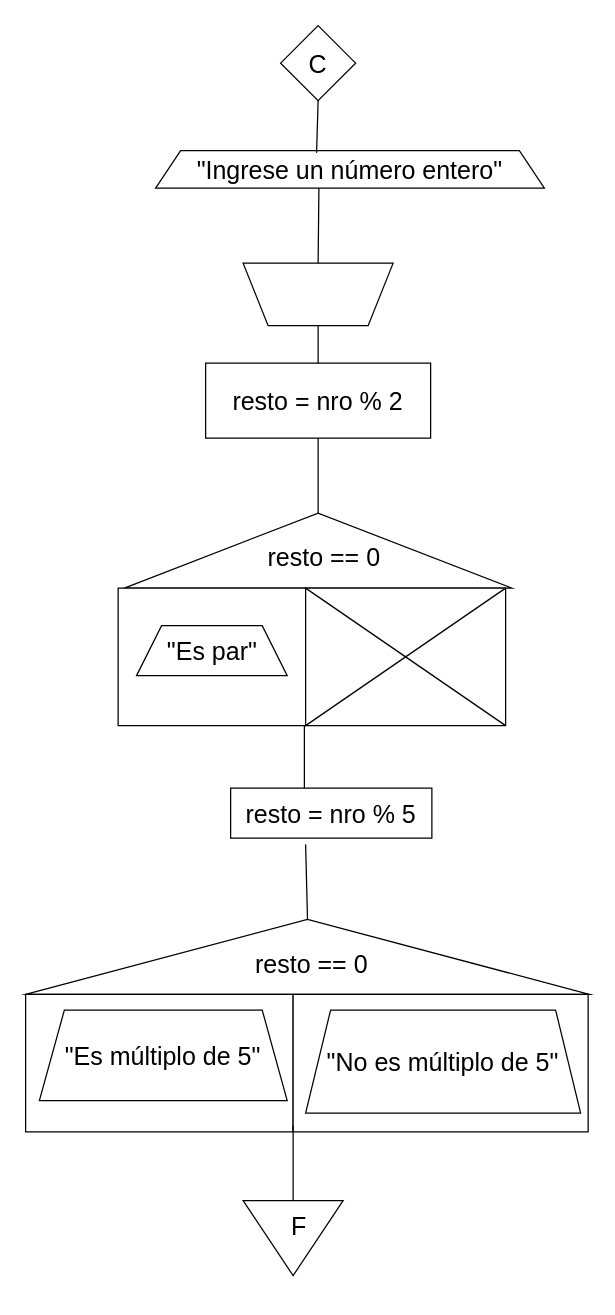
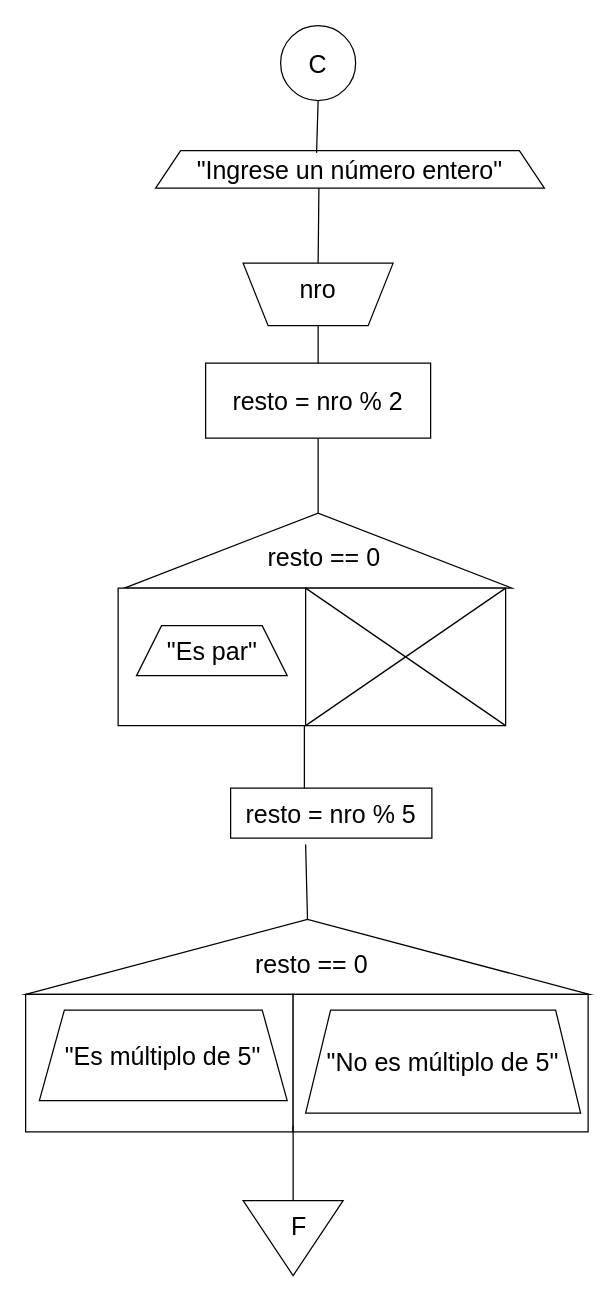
  <mxCell id="0" />
  <mxCell id="1" parent="0" />
- <mxCell id="2" value="&lt;font style=&quot;font-size: 20px&quot;&gt;C&lt;/font&gt;" style="rhombus;whiteSpace=wrap;html=1;aspect=fixed;" vertex="1" parent="1"><mxGeometry x="224" y="20" width="60" height="60" as="geometry" /></mxCell>
+ <mxCell id="2" value="&lt;font style=&quot;font-size: 20px&quot;&gt;C&lt;/font&gt;" style="ellipse;whiteSpace=wrap;html=1;aspect=fixed;" vertex="1" parent="1"><mxGeometry x="224" y="20" width="60" height="60" as="geometry" /></mxCell>
  <mxCell id="3" value="&lt;font style=&quot;font-size: 20px&quot;&gt;&quot;Ingrese un número entero&quot;&lt;/font&gt;" style="shape=trapezoid;perimeter=trapezoidPerimeter;whiteSpace=wrap;html=1;fixedSize=1;" vertex="1" parent="1"><mxGeometry x="124" y="120" width="311" height="30" as="geometry" /></mxCell>
  <mxCell id="4" value="" style="endArrow=none;html=1;entryX=0.5;entryY=1;entryDx=0;entryDy=0;exitX=0.414;exitY=0.06;exitDx=0;exitDy=0;exitPerimeter=0;" edge="1" parent="1" source="3" target="2"><mxGeometry width="50" height="50" relative="1" as="geometry"><mxPoint x="484" y="300" as="sourcePoint" /><mxPoint x="534" y="250" as="targetPoint" /></mxGeometry></mxCell>
  <mxCell id="5" value="" style="shape=trapezoid;perimeter=trapezoidPerimeter;whiteSpace=wrap;html=1;fixedSize=1;rotation=-180;" vertex="1" parent="1"><mxGeometry x="194" y="210" width="120" height="50" as="geometry" /></mxCell>
+ <mxCell id="6" value="&lt;font style=&quot;font-size: 20px&quot;&gt;nro&lt;/font&gt;" style="text;html=1;strokeColor=none;fillColor=none;align=center;verticalAlign=middle;whiteSpace=wrap;rounded=0;" vertex="1" parent="1"><mxGeometry x="234" y="220" width="40" height="20" as="geometry" /></mxCell>
  <mxCell id="7" value="" style="endArrow=none;html=1;entryX=0.5;entryY=1;entryDx=0;entryDy=0;exitX=0.5;exitY=1;exitDx=0;exitDy=0;" edge="1" parent="1" source="5"><mxGeometry width="50" height="50" relative="1" as="geometry"><mxPoint x="253.374" y="191.8" as="sourcePoint" /><mxPoint x="254.62" y="150" as="targetPoint" /></mxGeometry></mxCell>
  <mxCell id="8" value="&lt;font style=&quot;font-size: 20px&quot;&gt;resto = nro % 2&lt;/font&gt;" style="rounded=0;whiteSpace=wrap;html=1;" vertex="1" parent="1"><mxGeometry x="164" y="290" width="180" height="60" as="geometry" /></mxCell>
  <mxCell id="9" value="" style="endArrow=none;html=1;exitX=0.5;exitY=0;exitDx=0;exitDy=0;entryX=0.5;entryY=0;entryDx=0;entryDy=0;" edge="1" parent="1" source="8" target="5"><mxGeometry width="50" height="50" relative="1" as="geometry"><mxPoint x="494" y="290" as="sourcePoint" /><mxPoint x="544" y="240" as="targetPoint" /></mxGeometry></mxCell>
  <mxCell id="10" value="" style="triangle;whiteSpace=wrap;html=1;rotation=-90;" vertex="1" parent="1"><mxGeometry x="224" y="285" width="60" height="310" as="geometry" /></mxCell>
  <mxCell id="11" value="&lt;font style=&quot;font-size: 20px&quot;&gt;resto == 0&lt;/font&gt;" style="text;html=1;strokeColor=none;fillColor=none;align=center;verticalAlign=middle;whiteSpace=wrap;rounded=0;" vertex="1" parent="1"><mxGeometry x="194" y="435" width="130" height="20" as="geometry" /></mxCell>
  <mxCell id="12" value="" style="endArrow=none;html=1;exitX=1;exitY=0.5;exitDx=0;exitDy=0;entryX=0.5;entryY=1;entryDx=0;entryDy=0;" edge="1" parent="1" source="10" target="8"><mxGeometry width="50" height="50" relative="1" as="geometry"><mxPoint x="494" y="360" as="sourcePoint" /><mxPoint x="544" y="310" as="targetPoint" /></mxGeometry></mxCell>
  <mxCell id="13" value="" style="rounded=0;whiteSpace=wrap;html=1;" vertex="1" parent="1"><mxGeometry x="94" y="470" width="150" height="110" as="geometry" /></mxCell>
  <mxCell id="14" value="" style="rounded=0;whiteSpace=wrap;html=1;" vertex="1" parent="1"><mxGeometry x="244" y="470" width="160" height="110" as="geometry" /></mxCell>
  <mxCell id="15" value="&lt;font style=&quot;font-size: 20px&quot;&gt;&quot;Es par&quot;&lt;/font&gt;" style="shape=trapezoid;perimeter=trapezoidPerimeter;whiteSpace=wrap;html=1;fixedSize=1;" vertex="1" parent="1"><mxGeometry x="108.75" y="500" width="120.5" height="40" as="geometry" /></mxCell>
  <mxCell id="16" value="" style="endArrow=none;html=1;exitX=0;exitY=1;exitDx=0;exitDy=0;entryX=1;entryY=0;entryDx=0;entryDy=0;" edge="1" parent="1" source="14" target="14"><mxGeometry width="50" height="50" relative="1" as="geometry"><mxPoint x="334" y="390" as="sourcePoint" /><mxPoint x="384" y="340" as="targetPoint" /></mxGeometry></mxCell>
  <mxCell id="17" value="" style="endArrow=none;html=1;entryX=1;entryY=1;entryDx=0;entryDy=0;" edge="1" parent="1" target="14"><mxGeometry width="50" height="50" relative="1" as="geometry"><mxPoint x="244" y="470" as="sourcePoint" /><mxPoint x="414" y="480" as="targetPoint" /></mxGeometry></mxCell>
  <mxCell id="18" value="&lt;font style=&quot;font-size: 20px&quot;&gt;resto = nro % 5&lt;/font&gt;" style="rounded=0;whiteSpace=wrap;html=1;" vertex="1" parent="1"><mxGeometry x="184" y="630" width="161" height="40" as="geometry" /></mxCell>
  <mxCell id="19" value="" style="endArrow=none;html=1;entryX=0.5;entryY=1;entryDx=0;entryDy=0;" edge="1" parent="1"><mxGeometry width="50" height="50" relative="1" as="geometry"><mxPoint x="243" y="630" as="sourcePoint" /><mxPoint x="243" y="580" as="targetPoint" /></mxGeometry></mxCell>
  <mxCell id="20" value="" style="triangle;whiteSpace=wrap;html=1;rotation=-90;" vertex="1" parent="1"><mxGeometry x="215.5" y="539.5" width="60" height="451" as="geometry" /></mxCell>
  <mxCell id="21" value="&lt;font style=&quot;font-size: 20px&quot;&gt;resto == 0&lt;/font&gt;" style="text;html=1;strokeColor=none;fillColor=none;align=center;verticalAlign=middle;whiteSpace=wrap;rounded=0;" vertex="1" parent="1"><mxGeometry x="184" y="760" width="130" height="20" as="geometry" /></mxCell>
  <mxCell id="22" value="" style="endArrow=none;html=1;exitX=1;exitY=0.5;exitDx=0;exitDy=0;entryX=0.5;entryY=1;entryDx=0;entryDy=0;" edge="1" parent="1" source="20"><mxGeometry width="50" height="50" relative="1" as="geometry"><mxPoint x="484" y="685" as="sourcePoint" /><mxPoint x="244" y="675" as="targetPoint" /></mxGeometry></mxCell>
  <mxCell id="23" value="" style="rounded=0;whiteSpace=wrap;html=1;" vertex="1" parent="1"><mxGeometry x="20" y="795" width="214" height="110" as="geometry" /></mxCell>
  <mxCell id="24" value="" style="rounded=0;whiteSpace=wrap;html=1;" vertex="1" parent="1"><mxGeometry x="234" y="795" width="236" height="110" as="geometry" /></mxCell>
  <mxCell id="25" value="&lt;font style=&quot;font-size: 20px&quot;&gt;&quot;Es múltiplo de 5&quot;&lt;/font&gt;" style="shape=trapezoid;perimeter=trapezoidPerimeter;whiteSpace=wrap;html=1;fixedSize=1;" vertex="1" parent="1"><mxGeometry x="31" y="807.5" width="198.25" height="72.5" as="geometry" /></mxCell>
  <mxCell id="26" value="&lt;font style=&quot;font-size: 20px&quot;&gt;&quot;No es múltiplo de 5&quot;&lt;/font&gt;" style="shape=trapezoid;perimeter=trapezoidPerimeter;whiteSpace=wrap;html=1;fixedSize=1;" vertex="1" parent="1"><mxGeometry x="244" y="807.5" width="220" height="82.5" as="geometry" /></mxCell>
  <mxCell id="27" value="" style="triangle;whiteSpace=wrap;html=1;rotation=90;" vertex="1" parent="1"><mxGeometry x="204" y="950" width="60" height="80" as="geometry" /></mxCell>
  <mxCell id="28" value="&lt;font style=&quot;font-size: 20px&quot;&gt;F&lt;/font&gt;" style="text;html=1;strokeColor=none;fillColor=none;align=center;verticalAlign=middle;whiteSpace=wrap;rounded=0;" vertex="1" parent="1"><mxGeometry x="219" y="970" width="40" height="20" as="geometry" /></mxCell>
  <mxCell id="29" value="" style="endArrow=none;html=1;exitX=1;exitY=0.5;exitDx=0;exitDy=0;entryX=0.5;entryY=1;entryDx=0;entryDy=0;" edge="1" parent="1"><mxGeometry width="50" height="50" relative="1" as="geometry"><mxPoint x="234" y="960" as="sourcePoint" /><mxPoint x="234" y="900" as="targetPoint" /></mxGeometry></mxCell>
